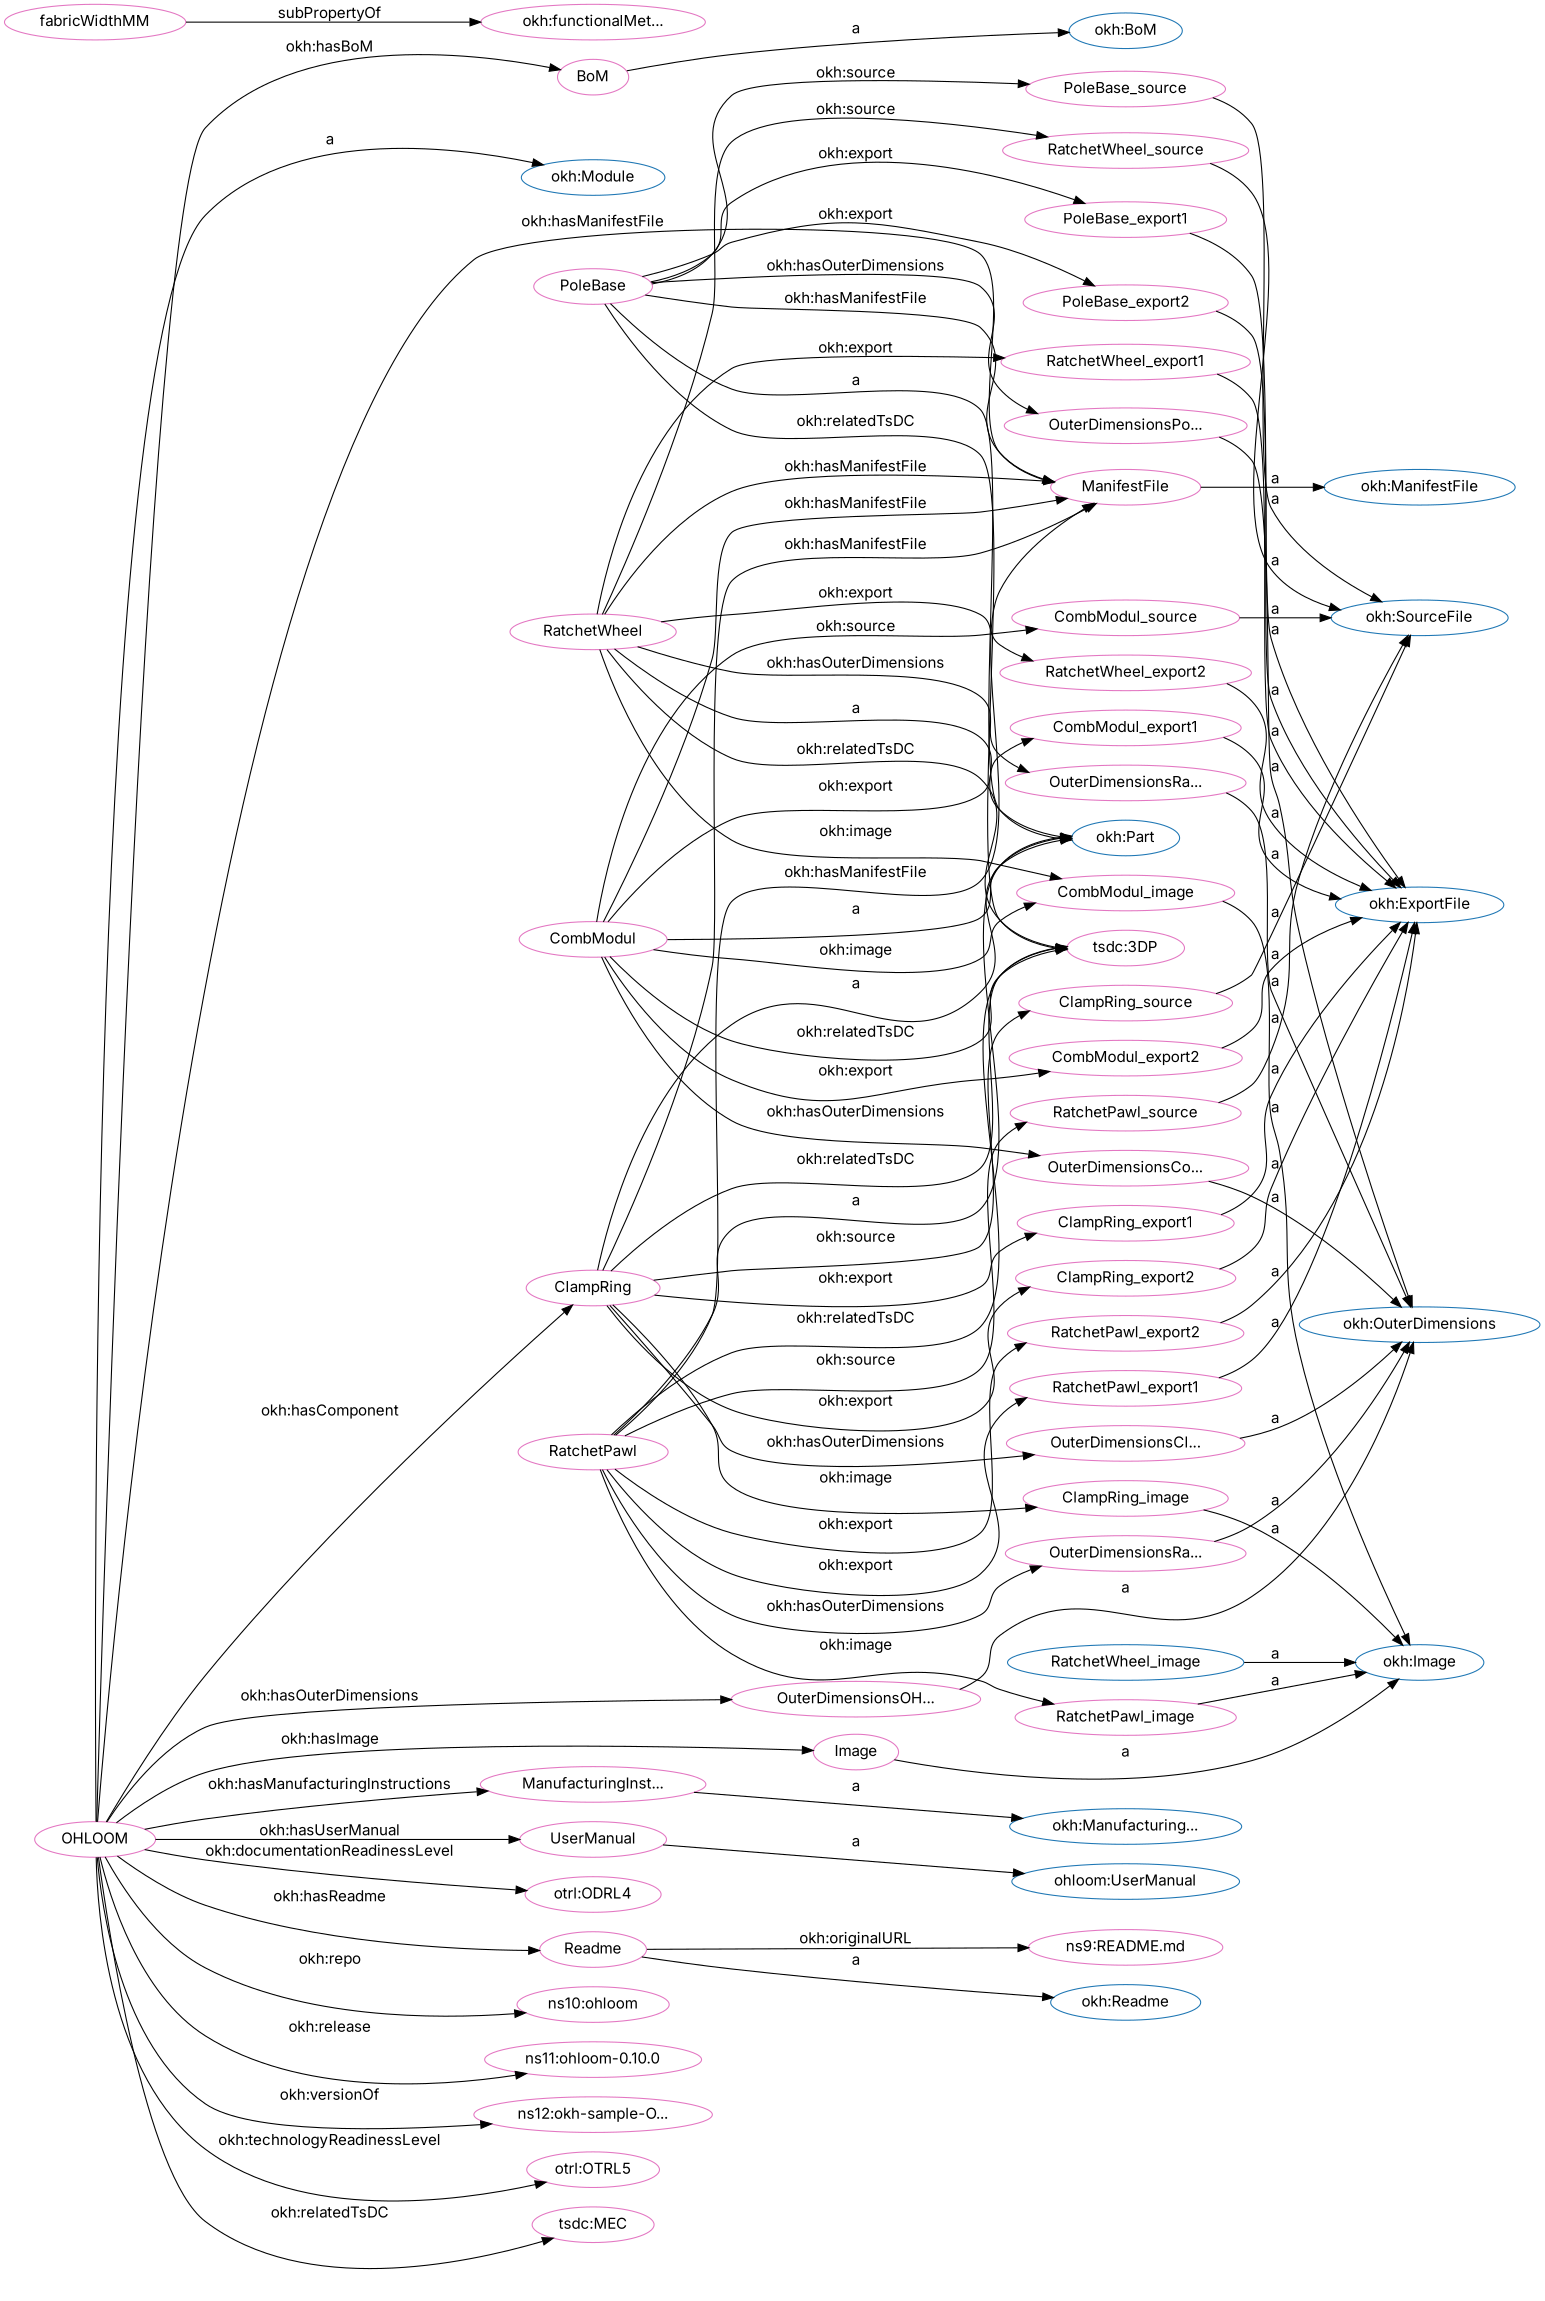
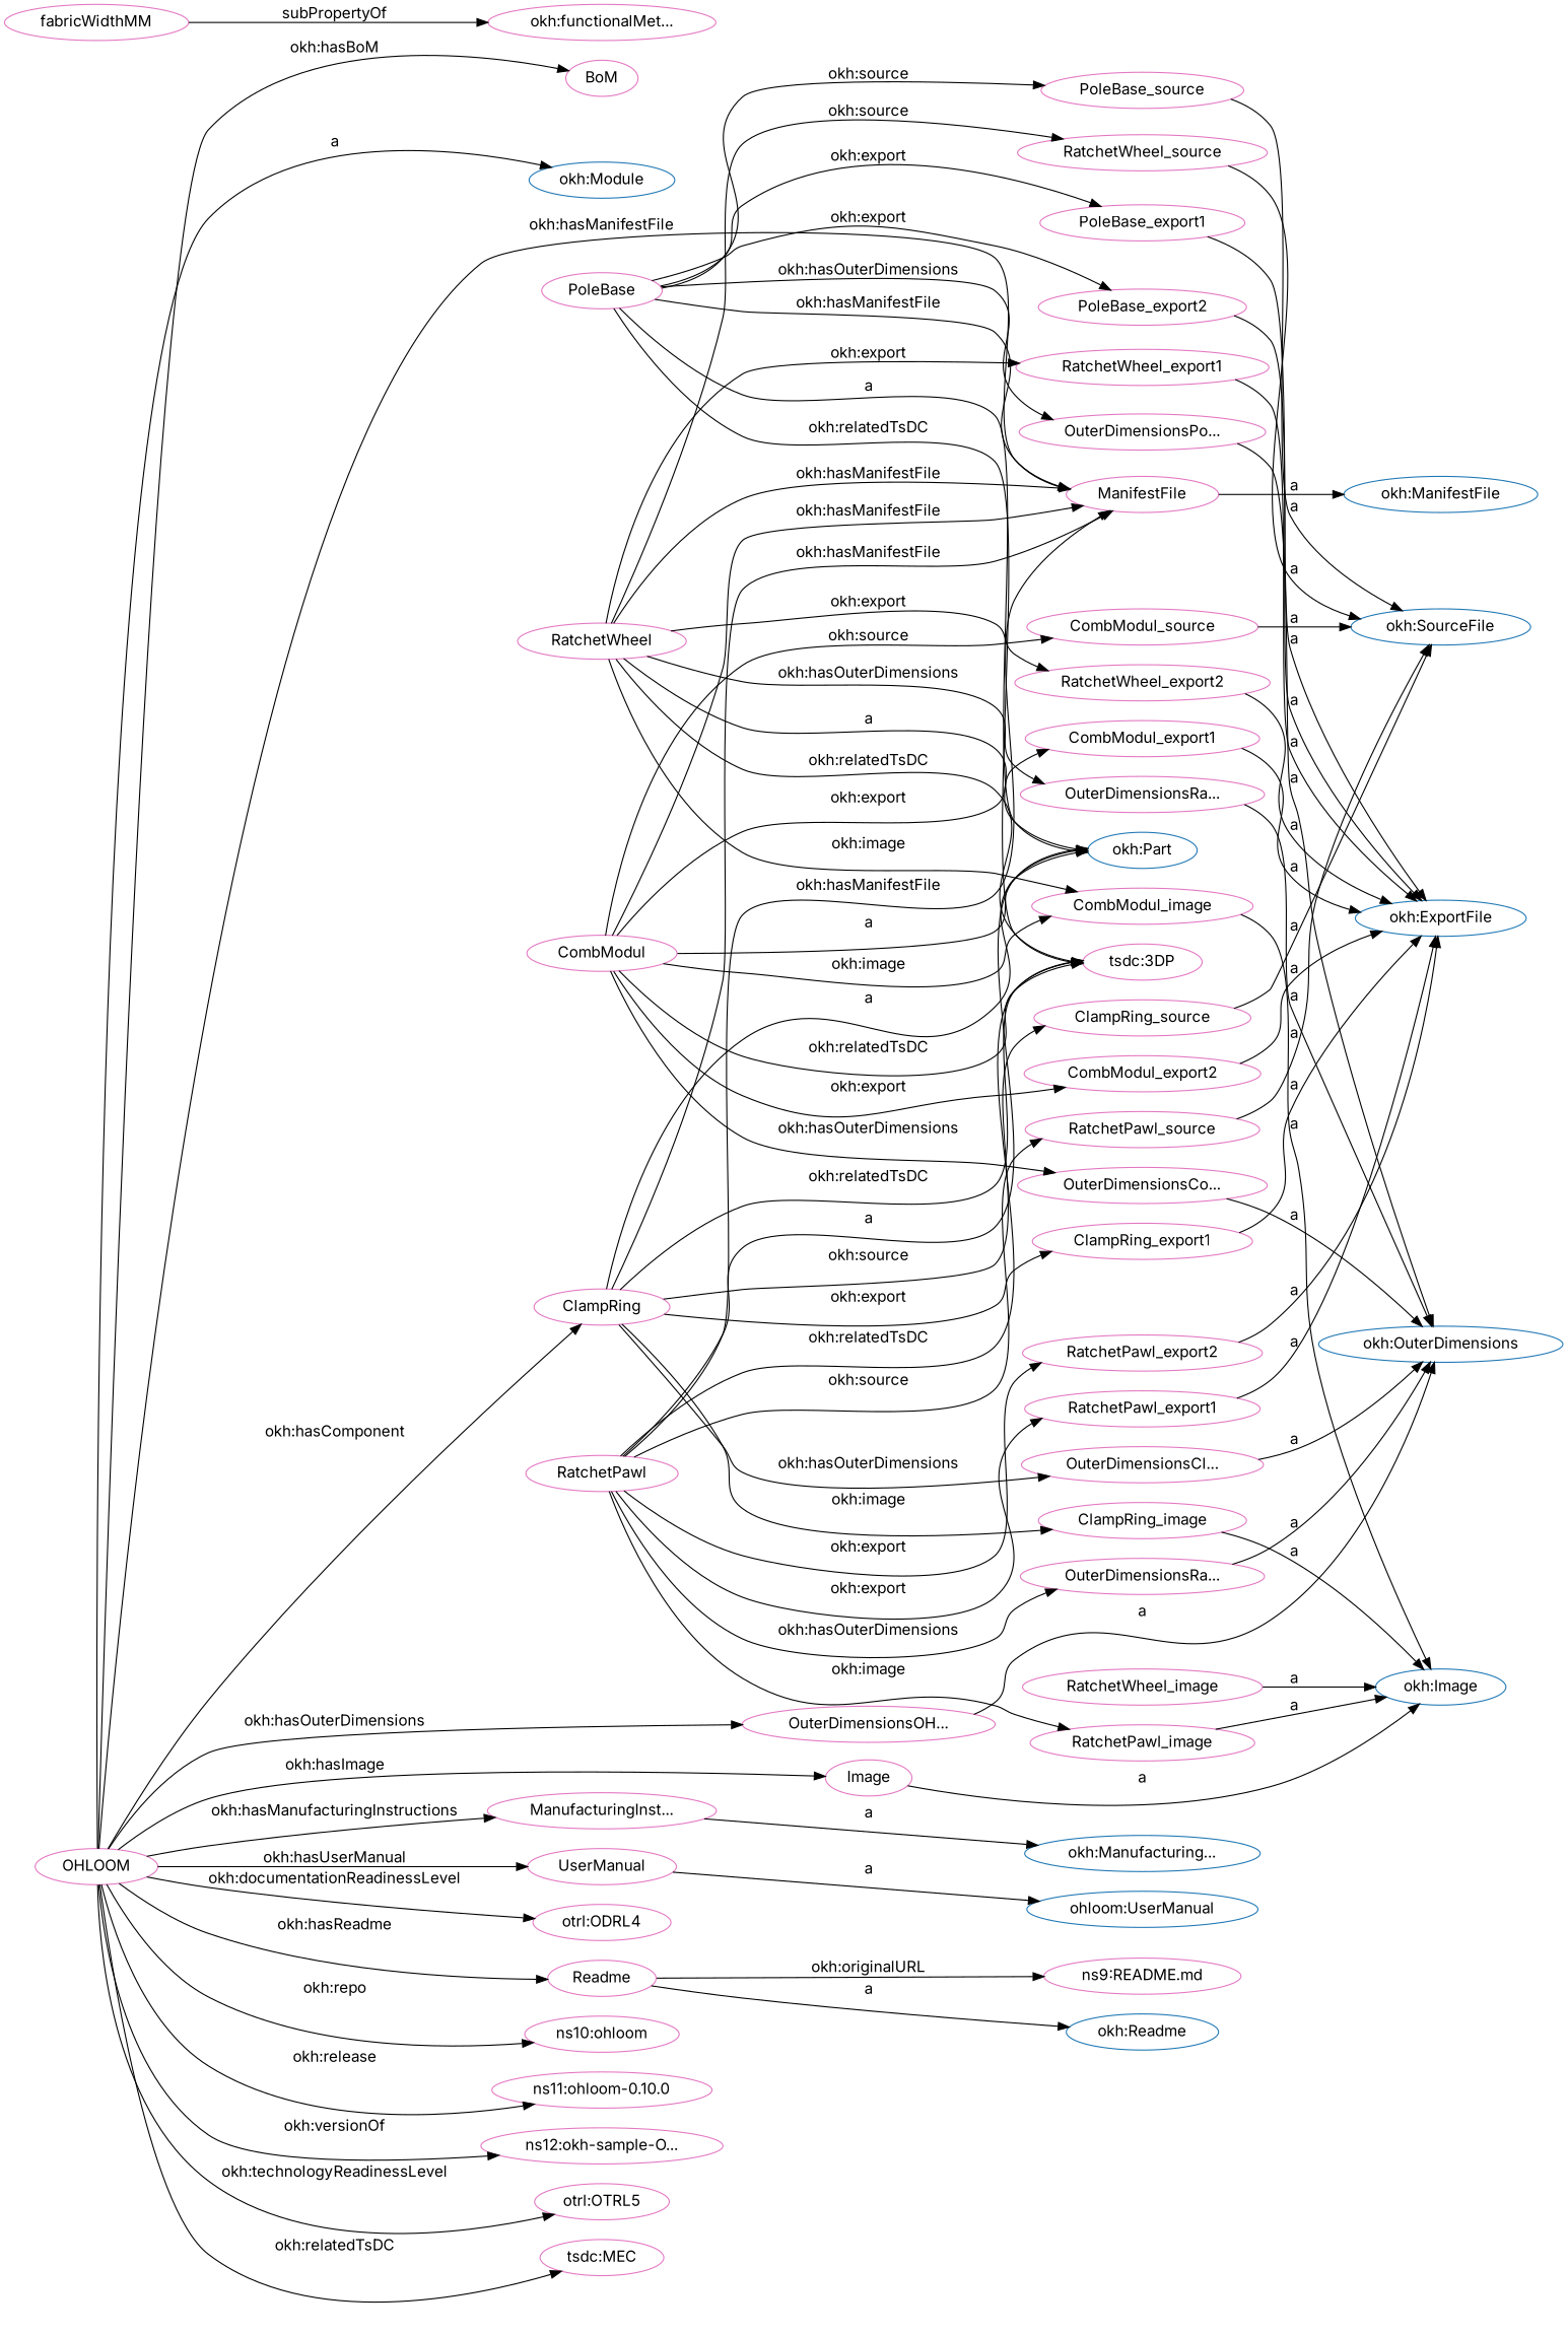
  digraph {
    fontname=Inter
    rankdir=LR
    node [color="#e377c2" fillcolor="#e377c2" fontname=Inter]
    edge [fontname=Inter]
-   n1 [color="#1f77b4" fillcolor="#1f77b4" height=.3 label="okh:BoM"]
    n2 [color="#1f77b4" fillcolor="#1f77b4" height=.3 label="okh:OuterDimensions"]
    n3 [color="#1f77b4" fillcolor="#1f77b4" height=.3 label="okh:Image"]
    n4 [color="#1f77b4" fillcolor="#1f77b4" height=.3 label="okh:Module"]
    n5 [color="#1f77b4" fillcolor="#1f77b4" height=.3 label="okh:Manufacturing..."]
    n6 [color="#1f77b4" fillcolor="#1f77b4" height=.3 label="okh:Part"]
    n7 [color="#1f77b4" fillcolor="#1f77b4" height=.3 label="okh:SourceFile"]
    n8 [color="#1f77b4" fillcolor="#1f77b4" height=.3 label="okh:ExportFile"]
    n9 [color="#1f77b4" fillcolor="#1f77b4" height=.3 label="ohloom:UserManual"]
    n10 [color="#1f77b4" fillcolor="#1f77b4" height=.3 label="okh:Readme"]
    n11 [color="#1f77b4" fillcolor="#1f77b4" height=.3 label="okh:ManifestFile"]
    n12 [height=.3 label=RatchetPawl_export1]
    n13 [height=.3 label=RatchetPawl_image]
    n14 [height=.3 label=ClampRing_source]
    n15 [height=.3 label=CombModul_export1]
    n16 [height=.3 label=PoleBase_source]
    n17 [height=.3 label=RatchetWheel]
    n18 [height=.3 label="tsdc:3DP"]
    n19 [height=.3 label=ManifestFile]
    n20 [height=.3 label=RatchetWheel_export1]
    n21 [height=.3 label=RatchetWheel_export2]
    n22 [height=.3 label=CombModul_image]
    n23 [height=.3 label=RatchetWheel_source]
    n24 [height=.3 label="OuterDimensionsRa..."]
    n25 [height=.3 label=PoleBase_export2]
    n26 [height=.3 label=ClampRing]
    n27 [height=.3 label=ClampRing_image]
    n28 [height=.3 label=ClampRing_export1]
-   n29 [height=.3 label=ClampRing_export2]
    n30 [height=.3 label="OuterDimensionsCl..."]
    n31 [height=.3 label=RatchetPawl_export2]
    n32 [height=.3 label="OuterDimensionsOH..."]
    n33 [height=.3 label="ManufacturingInst..."]
    n34 [height=.3 label=PoleBase_export1]
    n35 [height=.3 label=CombModul]
    n36 [height=.3 label=CombModul_export2]
    n37 [height=.3 label=CombModul_source]
    n38 [height=.3 label="OuterDimensionsCo..."]
-   n39 [color="#1f77b4" height=.3 label=RatchetWheel_image]
+   n39 [height=.3 label=RatchetWheel_image]
    n40 [height=.3 label=fabricWidthMM]
    n41 [height=.3 label="okh:functionalMet..."]
    n42 [height=.3 label=UserManual]
    n43 [height=.3 label="otrl:ODRL4"]
    n44 [height=.3 label=Readme]
    n45 [height=.3 label="ns9:README.md"]
    n46 [height=.3 label=Image]
    n47 [height=.3 label=PoleBase]
    n48 [height=.3 label="OuterDimensionsPo..."]
    n49 [height=.3 label="OuterDimensionsRa..."]
    n50 [height=.3 label="ns10:ohloom"]
    n51 [height=.3 label="ns11:ohloom-0.10.0"]
    n52 [height=.3 label="ns12:okh-sample-O..."]
    n53 [height=.3 label=RatchetPawl_source]
    n54 [height=.3 label=OHLOOM]
    n55 [height=.3 label=BoM]
    n56 [height=.3 label="otrl:OTRL5"]
    n57 [height=.3 label="tsdc:MEC"]
    n58 [height=.3 label=RatchetPawl]
    n12 -> n8 [label=a]
    n13 -> n3 [label=a]
    n14 -> n7 [label=a]
    n15 -> n8 [label=a]
    n16 -> n7 [label=a]
    n17 -> n6 [label=a]
    n17 -> n18 [label="okh:relatedTsDC"]
    n17 -> n19 [label="okh:hasManifestFile"]
    n17 -> n20 [label="okh:export"]
    n17 -> n21 [label="okh:export"]
    n17 -> n22 [label="okh:image"]
    n17 -> n23 [label="okh:source"]
    n17 -> n24 [label="okh:hasOuterDimensions"]
    n19 -> n11 [label=a]
    n20 -> n8 [label=a]
    n21 -> n8 [label=a]
    n22 -> n3 [label=a]
    n23 -> n7 [label=a]
    n24 -> n2 [label=a]
    n25 -> n8 [label=a]
    n26 -> n6 [label=a]
    n26 -> n14 [label="okh:source"]
    n26 -> n18 [label="okh:relatedTsDC"]
    n26 -> n19 [label="okh:hasManifestFile"]
    n26 -> n27 [label="okh:image"]
    n26 -> n28 [label="okh:export"]
-   n26 -> n29 [label="okh:export"]
    n26 -> n30 [label="okh:hasOuterDimensions"]
    n27 -> n3 [label=a]
    n28 -> n8 [label=a]
-   n29 -> n8 [label=a]
    n30 -> n2 [label=a]
    n31 -> n8 [label=a]
    n32 -> n2 [label=a]
    n33 -> n5 [label=a]
    n34 -> n8 [label=a]
    n35 -> n6 [label=a]
    n35 -> n15 [label="okh:export"]
    n35 -> n18 [label="okh:relatedTsDC"]
    n35 -> n19 [label="okh:hasManifestFile"]
    n35 -> n22 [label="okh:image"]
    n35 -> n36 [label="okh:export"]
    n35 -> n37 [label="okh:source"]
    n35 -> n38 [label="okh:hasOuterDimensions"]
    n36 -> n8 [label=a]
    n37 -> n7 [label=a]
    n38 -> n2 [label=a]
    n39 -> n3 [label=a]
    n40 -> n41 [label=subPropertyOf]
    n42 -> n9 [label=a]
    n44 -> n10 [label=a]
    n44 -> n45 [label="okh:originalURL"]
    n46 -> n3 [label=a]
    n47 -> n6 [label=a]
    n47 -> n16 [label="okh:source"]
    n47 -> n18 [label="okh:relatedTsDC"]
    n47 -> n19 [label="okh:hasManifestFile"]
    n47 -> n25 [label="okh:export"]
    n47 -> n34 [label="okh:export"]
    n47 -> n48 [label="okh:hasOuterDimensions"]
    n48 -> n2 [label=a]
    n49 -> n2 [label=a]
    n53 -> n7 [label=a]
    n54 -> n4 [label=a]
    n54 -> n19 [label="okh:hasManifestFile"]
    n54 -> n26 [label="okh:hasComponent"]
    n54 -> n32 [label="okh:hasOuterDimensions"]
    n54 -> n33 [label="okh:hasManufacturingInstructions"]
    n54 -> n42 [label="okh:hasUserManual"]
    n54 -> n43 [label="okh:documentationReadinessLevel"]
    n54 -> n44 [label="okh:hasReadme"]
    n54 -> n46 [label="okh:hasImage"]
    n54 -> n50 [label="okh:repo"]
    n54 -> n51 [label="okh:release"]
    n54 -> n52 [label="okh:versionOf"]
    n54 -> n55 [label="okh:hasBoM"]
    n54 -> n56 [label="okh:technologyReadinessLevel"]
    n54 -> n57 [label="okh:relatedTsDC"]
-   n55 -> n1 [label=a]
    n58 -> n6 [label=a]
    n58 -> n12 [label="okh:export"]
    n58 -> n13 [label="okh:image"]
    n58 -> n18 [label="okh:relatedTsDC"]
    n58 -> n19 [label="okh:hasManifestFile"]
    n58 -> n31 [label="okh:export"]
    n58 -> n49 [label="okh:hasOuterDimensions"]
    n58 -> n53 [label="okh:source"]
  }
